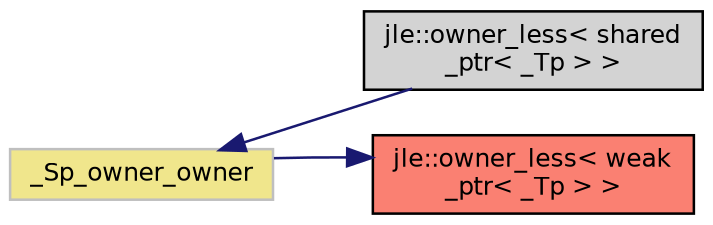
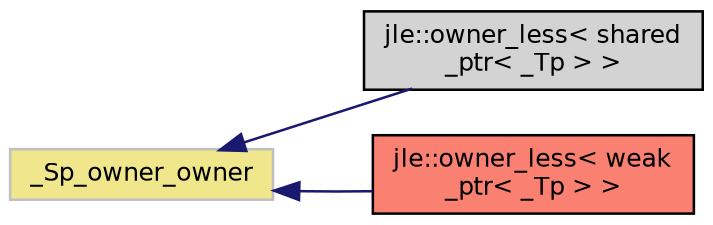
  digraph {
    rankdir=LR
    node [color=black fontname=Helvetica fontsize=10 shape=record style=filled]
    edge [color=midnightblue dir=back fontname=Helvetica fontsize=10 labelfontname=Helvetica labelfontsize=10 style=solid]
    n1 [color=grey75 fillcolor=khaki height=0.2 label=_Sp_owner_owner width=0.4]
    n2 [fillcolor=lightgrey height=0.2 label="jle::owner_less\< shared\l_ptr\< _Tp \> \>" width=0.4]
    n3 [fillcolor=salmon height=0.2 label="jle::owner_less\< weak\l_ptr\< _Tp \> \>" width=0.4]
    n1 -> n2
-   n3 -> n1
+   n1 -> n3
  }
